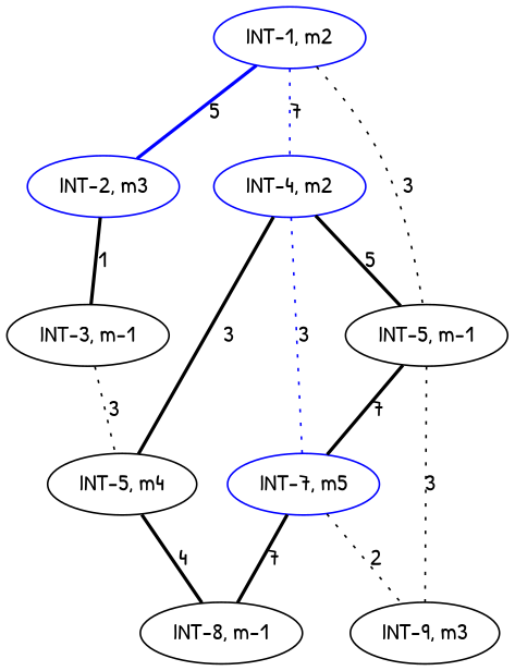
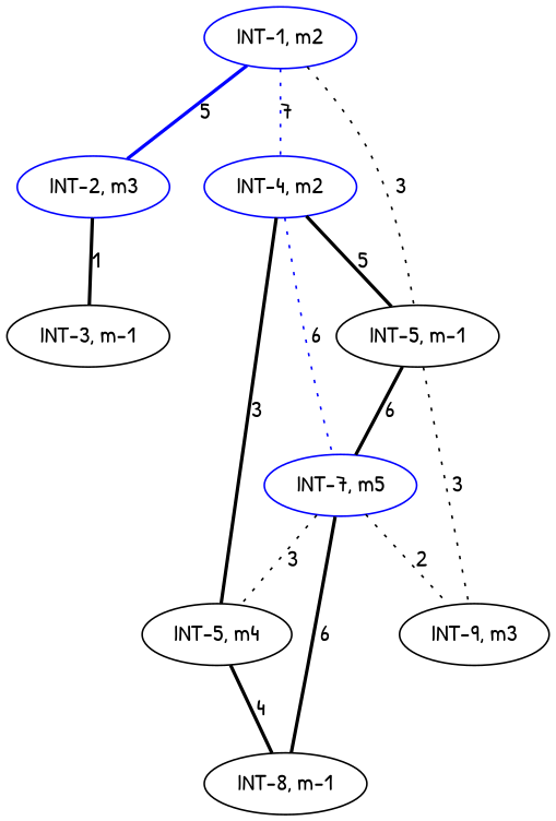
  strict graph {
    fontname="Patrick Hand"
    node [color=black fontname="Patrick Hand"]
    edge [color=black fontname="Patrick Hand" style=bold]
    n1 [color=blue label="INT-1, m2"]
    n2 [color=blue label="INT-2, m3"]
    n3 [color=blue label="INT-4, m2"]
    n4 [label="INT-5, m-1"]
    n5 [label="INT-3, m-1"]
    n6 [label="INT-5, m4"]
    n7 [color=blue label="INT-7, m5"]
    n8 [label="INT-9, m3"]
    n9 [label="INT-8, m-1"]
    n1 -- n2 [color=blue label=5]
    n1 -- n3 [color=blue label=7 style=dotted]
    n1 -- n4 [label=3 style=dotted]
    n2 -- n5 [label=1]
    n3 -- n4 [label=5]
    n3 -- n6 [label=3]
-   n3 -- n7 [color=blue label=3 style=dotted]
-   n4 -- n7 [label=7]
+   n3 -- n7 [color=blue label=6 style=dotted]
+   n4 -- n7 [label=6]
    n4 -- n8 [label=3 style=dotted]
-   n5 -- n6 [label=3 style=dotted]
+   n7 -- n6 [label=3 style=dotted]
    n6 -- n9 [label=4]
    n7 -- n8 [label=2 style=dotted]
-   n7 -- n9 [label=7]
+   n7 -- n9 [label=6]
  }
